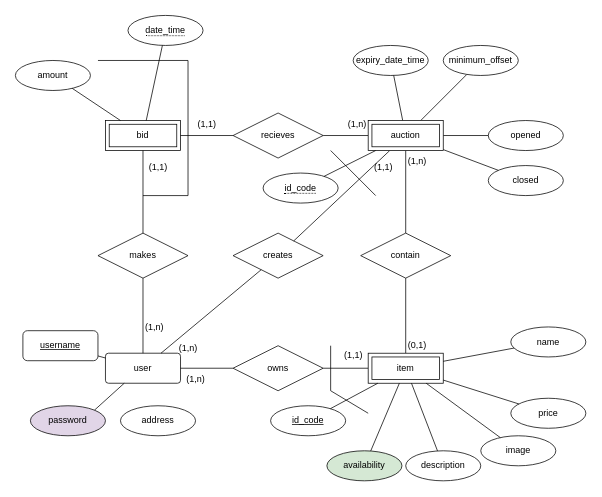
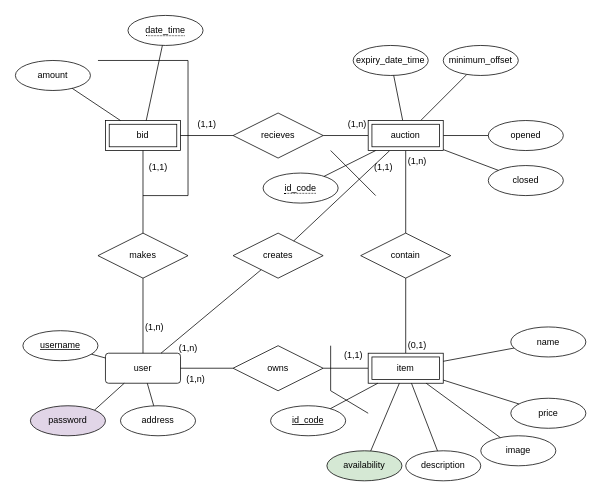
  <mxCell id="0" />
  <mxCell id="1" parent="0" />
  <mxCell id="2" value="user" style="rounded=1;arcSize=10;whiteSpace=wrap;html=1;align=center;" parent="1" vertex="1"><mxGeometry x="140" y="470" width="100" height="40" as="geometry" /></mxCell>
  <mxCell id="3" value="&lt;div&gt;id_code&lt;/div&gt;" style="ellipse;whiteSpace=wrap;html=1;align=center;fontStyle=4;" parent="1" vertex="1"><mxGeometry x="360" y="540" width="100" height="40" as="geometry" /></mxCell>
  <mxCell id="4" value="price" style="ellipse;whiteSpace=wrap;html=1;align=center;" parent="1" vertex="1"><mxGeometry x="680" y="530" width="100" height="40" as="geometry" /></mxCell>
  <mxCell id="5" value="image" style="ellipse;whiteSpace=wrap;html=1;align=center;" parent="1" vertex="1"><mxGeometry x="640" y="580" width="100" height="40" as="geometry" /></mxCell>
  <mxCell id="6" value="description" style="ellipse;whiteSpace=wrap;html=1;align=center;" parent="1" vertex="1"><mxGeometry x="540" y="600" width="100" height="40" as="geometry" /></mxCell>
  <mxCell id="7" value="name" style="ellipse;whiteSpace=wrap;html=1;align=center;" parent="1" vertex="1"><mxGeometry x="680" y="435" width="100" height="40" as="geometry" /></mxCell>
  <mxCell id="8" value="contain" style="shape=rhombus;perimeter=rhombusPerimeter;whiteSpace=wrap;html=1;align=center;" parent="1" vertex="1"><mxGeometry x="480" y="310" width="120" height="60" as="geometry" /></mxCell>
  <mxCell id="9" value="" style="endArrow=none;html=1;rounded=0;exitX=0.5;exitY=1;exitDx=0;exitDy=0;" parent="1" target="8" edge="1"><mxGeometry relative="1" as="geometry"><mxPoint x="540" y="200" as="sourcePoint" /><mxPoint x="510" y="440" as="targetPoint" /></mxGeometry></mxCell>
  <mxCell id="10" value="(1,n)" style="text;html=1;align=center;verticalAlign=middle;resizable=0;points=[];autosize=1;strokeColor=none;fillColor=none;" parent="1" vertex="1"><mxGeometry x="530" y="200" width="50" height="30" as="geometry" /></mxCell>
  <mxCell id="11" value="" style="endArrow=none;html=1;rounded=0;entryX=0.5;entryY=1;entryDx=0;entryDy=0;exitX=0.5;exitY=0;exitDx=0;exitDy=0;" parent="1" target="8" edge="1"><mxGeometry relative="1" as="geometry"><mxPoint x="540" y="470" as="sourcePoint" /><mxPoint x="510" y="440" as="targetPoint" /></mxGeometry></mxCell>
  <mxCell id="12" value="(0,1)" style="text;html=1;align=center;verticalAlign=middle;resizable=0;points=[];autosize=1;strokeColor=none;fillColor=none;" parent="1" vertex="1"><mxGeometry x="530" y="445" width="50" height="30" as="geometry" /></mxCell>
  <mxCell id="13" value="amount" style="ellipse;whiteSpace=wrap;html=1;align=center;" parent="1" vertex="1"><mxGeometry x="20" y="80" width="100" height="40" as="geometry" /></mxCell>
  <mxCell id="14" value="availability" style="ellipse;whiteSpace=wrap;html=1;align=center;fillColor=#d5e8d4;" parent="1" vertex="1"><mxGeometry x="435" y="600" width="100" height="40" as="geometry" /></mxCell>
  <mxCell id="15" value="&lt;div&gt;expiry_date_time&lt;/div&gt;" style="ellipse;whiteSpace=wrap;html=1;align=center;" parent="1" vertex="1"><mxGeometry x="470" y="60" width="100" height="40" as="geometry" /></mxCell>
  <mxCell id="16" value="closed" style="ellipse;whiteSpace=wrap;html=1;align=center;" parent="1" vertex="1"><mxGeometry x="650" y="220" width="100" height="40" as="geometry" /></mxCell>
  <mxCell id="17" value="minimum_offset" style="ellipse;whiteSpace=wrap;html=1;align=center;" parent="1" vertex="1"><mxGeometry x="590" y="60" width="100" height="40" as="geometry" /></mxCell>
  <mxCell id="18" value="opened" style="ellipse;whiteSpace=wrap;html=1;align=center;" parent="1" vertex="1"><mxGeometry x="650" y="160" width="100" height="40" as="geometry" /></mxCell>
  <mxCell id="19" value="&lt;div&gt;address&lt;/div&gt;" style="ellipse;whiteSpace=wrap;html=1;align=center;" parent="1" vertex="1"><mxGeometry x="160" y="540" width="100" height="40" as="geometry" /></mxCell>
- <mxCell id="20" value="username" style="whiteSpace=wrap;html=1;align=center;fontStyle=4;rounded=1;" parent="1" vertex="1"><mxGeometry x="30" y="440" width="100" height="40" as="geometry" /></mxCell>
+ <mxCell id="20" value="username" style="ellipse;whiteSpace=wrap;html=1;align=center;fontStyle=4;" parent="1" vertex="1"><mxGeometry x="30" y="440" width="100" height="40" as="geometry" /></mxCell>
  <mxCell id="21" value="recieves" style="shape=rhombus;perimeter=rhombusPerimeter;whiteSpace=wrap;html=1;align=center;" parent="1" vertex="1"><mxGeometry x="310" y="150" width="120" height="60" as="geometry" /></mxCell>
  <mxCell id="22" value="makes" style="shape=rhombus;perimeter=rhombusPerimeter;whiteSpace=wrap;html=1;align=center;" parent="1" vertex="1"><mxGeometry x="130" y="310" width="120" height="60" as="geometry" /></mxCell>
+ <mxCell id="23" value="" style="endArrow=none;html=1;rounded=0;" parent="1" source="2" target="19" edge="1"><mxGeometry relative="1" as="geometry"><mxPoint x="350" y="350" as="sourcePoint" /><mxPoint x="510" y="350" as="targetPoint" /></mxGeometry></mxCell>
  <mxCell id="24" value="" style="endArrow=none;html=1;rounded=0;entryX=0.5;entryY=1;entryDx=0;entryDy=0;" parent="1" source="2" target="22" edge="1"><mxGeometry relative="1" as="geometry"><mxPoint x="350" y="350" as="sourcePoint" /><mxPoint x="510" y="350" as="targetPoint" /></mxGeometry></mxCell>
  <mxCell id="25" value="" style="endArrow=none;html=1;rounded=0;" parent="1" target="21" edge="1"><mxGeometry relative="1" as="geometry"><mxPoint x="490" y="180" as="sourcePoint" /><mxPoint x="510" y="350" as="targetPoint" /></mxGeometry></mxCell>
  <mxCell id="26" value="" style="endArrow=none;html=1;rounded=0;" parent="1" source="17" edge="1"><mxGeometry relative="1" as="geometry"><mxPoint x="350" y="350" as="sourcePoint" /><mxPoint x="560" y="160" as="targetPoint" /></mxGeometry></mxCell>
  <mxCell id="27" value="" style="endArrow=none;html=1;rounded=0;" parent="1" source="15" edge="1"><mxGeometry relative="1" as="geometry"><mxPoint x="350" y="350" as="sourcePoint" /><mxPoint x="536" y="160" as="targetPoint" /></mxGeometry></mxCell>
  <mxCell id="28" value="" style="endArrow=none;html=1;rounded=0;" parent="1" source="18" edge="1"><mxGeometry relative="1" as="geometry"><mxPoint x="350" y="350" as="sourcePoint" /><mxPoint x="590" y="180" as="targetPoint" /></mxGeometry></mxCell>
  <mxCell id="29" value="" style="endArrow=none;html=1;rounded=0;" parent="1" source="16" edge="1"><mxGeometry relative="1" as="geometry"><mxPoint x="350" y="350" as="sourcePoint" /><mxPoint x="590" y="198.75" as="targetPoint" /></mxGeometry></mxCell>
  <mxCell id="30" value="" style="endArrow=none;html=1;rounded=0;" parent="1" source="2" target="20" edge="1"><mxGeometry relative="1" as="geometry"><mxPoint x="350" y="360" as="sourcePoint" /><mxPoint x="510" y="360" as="targetPoint" /></mxGeometry></mxCell>
  <mxCell id="31" value="(1,n)" style="text;html=1;align=center;verticalAlign=middle;resizable=0;points=[];autosize=1;strokeColor=none;fillColor=none;" parent="1" vertex="1"><mxGeometry x="180" y="420" width="50" height="30" as="geometry" /></mxCell>
  <mxCell id="32" value="(1,1)" style="text;html=1;align=center;verticalAlign=middle;resizable=0;points=[];autosize=1;strokeColor=none;fillColor=none;" parent="1" vertex="1"><mxGeometry x="185" y="208" width="50" height="30" as="geometry" /></mxCell>
  <mxCell id="33" value="(1,1)" style="text;html=1;align=center;verticalAlign=middle;resizable=0;points=[];autosize=1;strokeColor=none;fillColor=none;" parent="1" vertex="1"><mxGeometry x="250" y="150" width="50" height="30" as="geometry" /></mxCell>
  <mxCell id="34" value="(1,n)" style="text;html=1;align=center;verticalAlign=middle;resizable=0;points=[];autosize=1;strokeColor=none;fillColor=none;" parent="1" vertex="1"><mxGeometry x="450" y="150" width="50" height="30" as="geometry" /></mxCell>
  <mxCell id="35" value="creates" style="shape=rhombus;perimeter=rhombusPerimeter;whiteSpace=wrap;html=1;align=center;" parent="1" vertex="1"><mxGeometry x="310" y="310" width="120" height="60" as="geometry" /></mxCell>
  <mxCell id="36" value="" style="endArrow=none;html=1;rounded=0;" parent="1" source="35" edge="1"><mxGeometry relative="1" as="geometry"><mxPoint x="350" y="440" as="sourcePoint" /><mxPoint x="518.75" y="200" as="targetPoint" /></mxGeometry></mxCell>
  <mxCell id="37" value="" style="endArrow=none;html=1;rounded=0;" parent="1" source="2" target="35" edge="1"><mxGeometry relative="1" as="geometry"><mxPoint x="350" y="440" as="sourcePoint" /><mxPoint x="510" y="440" as="targetPoint" /></mxGeometry></mxCell>
  <mxCell id="38" value="(1,n)" style="text;html=1;align=center;verticalAlign=middle;resizable=0;points=[];autosize=1;strokeColor=none;fillColor=none;" parent="1" vertex="1"><mxGeometry x="225" y="448" width="50" height="30" as="geometry" /></mxCell>
  <mxCell id="39" value="(1,1)" style="text;html=1;align=center;verticalAlign=middle;resizable=0;points=[];autosize=1;strokeColor=none;fillColor=none;" parent="1" vertex="1"><mxGeometry x="485" y="208" width="50" height="30" as="geometry" /></mxCell>
  <mxCell id="40" value="auction" style="shape=ext;margin=3;double=1;whiteSpace=wrap;html=1;align=center;" parent="1" vertex="1"><mxGeometry x="490" y="160" width="100" height="40" as="geometry" /></mxCell>
  <mxCell id="41" value="bid" style="shape=ext;margin=3;double=1;whiteSpace=wrap;html=1;align=center;" parent="1" vertex="1"><mxGeometry x="140" y="160" width="100" height="40" as="geometry" /></mxCell>
  <mxCell id="42" value="" style="endArrow=none;html=1;rounded=0;" parent="1" source="41" target="21" edge="1"><mxGeometry relative="1" as="geometry"><mxPoint x="350" y="440" as="sourcePoint" /><mxPoint x="510" y="440" as="targetPoint" /></mxGeometry></mxCell>
  <mxCell id="43" value="" style="endArrow=none;html=1;rounded=0;" parent="1" source="41" target="13" edge="1"><mxGeometry relative="1" as="geometry"><mxPoint x="310" y="420" as="sourcePoint" /><mxPoint x="470" y="420" as="targetPoint" /></mxGeometry></mxCell>
  <mxCell id="44" value="" style="endArrow=none;html=1;rounded=0;" parent="1" source="41" target="22" edge="1"><mxGeometry relative="1" as="geometry"><mxPoint x="350" y="440" as="sourcePoint" /><mxPoint x="510" y="440" as="targetPoint" /></mxGeometry></mxCell>
  <mxCell id="45" value="&lt;span style=&quot;border-bottom: 1px dotted&quot;&gt;id_code&lt;/span&gt;" style="ellipse;whiteSpace=wrap;html=1;align=center;" parent="1" vertex="1"><mxGeometry x="350" y="230" width="100" height="40" as="geometry" /></mxCell>
  <mxCell id="46" value="&lt;span style=&quot;border-bottom: 1px dotted&quot;&gt;date_time&lt;/span&gt;" style="ellipse;whiteSpace=wrap;html=1;align=center;" parent="1" vertex="1"><mxGeometry x="170" y="20" width="100" height="40" as="geometry" /></mxCell>
  <mxCell id="47" value="" style="endArrow=none;html=1;rounded=0;" parent="1" source="45" target="40" edge="1"><mxGeometry relative="1" as="geometry"><mxPoint x="350" y="440" as="sourcePoint" /><mxPoint x="510" y="440" as="targetPoint" /></mxGeometry></mxCell>
  <mxCell id="48" value="" style="endArrow=none;html=1;rounded=0;" parent="1" source="46" target="41" edge="1"><mxGeometry relative="1" as="geometry"><mxPoint x="350" y="440" as="sourcePoint" /><mxPoint x="510" y="440" as="targetPoint" /></mxGeometry></mxCell>
  <mxCell id="49" value="" style="endArrow=none;html=1;rounded=0;" parent="1" edge="1"><mxGeometry relative="1" as="geometry"><mxPoint x="190" y="260" as="sourcePoint" /><mxPoint x="130" y="80" as="targetPoint" /><Array as="points"><mxPoint x="250" y="260" /><mxPoint x="250" y="80" /></Array></mxGeometry></mxCell>
  <mxCell id="50" value="" style="endArrow=none;html=1;rounded=0;" parent="1" edge="1"><mxGeometry relative="1" as="geometry"><mxPoint x="440" y="200" as="sourcePoint" /><mxPoint x="500" y="260" as="targetPoint" /></mxGeometry></mxCell>
  <mxCell id="51" value="owns" style="shape=rhombus;perimeter=rhombusPerimeter;whiteSpace=wrap;html=1;align=center;" parent="1" vertex="1"><mxGeometry x="310" y="460" width="120" height="60" as="geometry" /></mxCell>
  <mxCell id="52" value="" style="endArrow=none;html=1;rounded=0;" parent="1" source="2" target="51" edge="1"><mxGeometry relative="1" as="geometry"><mxPoint x="350" y="440" as="sourcePoint" /><mxPoint x="510" y="440" as="targetPoint" /></mxGeometry></mxCell>
  <mxCell id="53" value="" style="endArrow=none;html=1;rounded=0;" parent="1" source="51" edge="1"><mxGeometry relative="1" as="geometry"><mxPoint x="350" y="440" as="sourcePoint" /><mxPoint x="490" y="490" as="targetPoint" /></mxGeometry></mxCell>
  <mxCell id="54" value="(1,1)" style="text;html=1;align=center;verticalAlign=middle;resizable=0;points=[];autosize=1;strokeColor=none;fillColor=none;" parent="1" vertex="1"><mxGeometry x="445" y="458" width="50" height="30" as="geometry" /></mxCell>
  <mxCell id="55" value="(1,n)" style="text;html=1;align=center;verticalAlign=middle;resizable=0;points=[];autosize=1;strokeColor=none;fillColor=none;" parent="1" vertex="1"><mxGeometry x="235" y="490" width="50" height="30" as="geometry" /></mxCell>
  <mxCell id="56" value="item" style="shape=ext;margin=3;double=1;whiteSpace=wrap;html=1;align=center;" parent="1" vertex="1"><mxGeometry x="490" y="470" width="100" height="40" as="geometry" /></mxCell>
  <mxCell id="57" value="" style="endArrow=none;html=1;rounded=0;" parent="1" source="3" target="56" edge="1"><mxGeometry relative="1" as="geometry"><mxPoint x="350" y="440" as="sourcePoint" /><mxPoint x="510" y="440" as="targetPoint" /></mxGeometry></mxCell>
  <mxCell id="58" value="" style="endArrow=none;html=1;rounded=0;" parent="1" source="7" target="56" edge="1"><mxGeometry relative="1" as="geometry"><mxPoint x="350" y="440" as="sourcePoint" /><mxPoint x="510" y="440" as="targetPoint" /></mxGeometry></mxCell>
  <mxCell id="59" value="" style="endArrow=none;html=1;rounded=0;" parent="1" source="56" target="4" edge="1"><mxGeometry relative="1" as="geometry"><mxPoint x="540" y="490" as="sourcePoint" /><mxPoint x="510" y="440" as="targetPoint" /></mxGeometry></mxCell>
  <mxCell id="60" value="" style="endArrow=none;html=1;rounded=0;" parent="1" source="56" target="5" edge="1"><mxGeometry relative="1" as="geometry"><mxPoint x="350" y="440" as="sourcePoint" /><mxPoint x="510" y="440" as="targetPoint" /></mxGeometry></mxCell>
  <mxCell id="61" value="" style="endArrow=none;html=1;rounded=0;" parent="1" source="56" target="6" edge="1"><mxGeometry relative="1" as="geometry"><mxPoint x="350" y="440" as="sourcePoint" /><mxPoint x="510" y="440" as="targetPoint" /></mxGeometry></mxCell>
  <mxCell id="62" value="" style="endArrow=none;html=1;rounded=0;" parent="1" source="56" target="14" edge="1"><mxGeometry relative="1" as="geometry"><mxPoint x="350" y="440" as="sourcePoint" /><mxPoint x="510" y="440" as="targetPoint" /></mxGeometry></mxCell>
  <mxCell id="63" value="" style="endArrow=none;html=1;rounded=0;" parent="1" edge="1"><mxGeometry relative="1" as="geometry"><mxPoint x="440" y="460" as="sourcePoint" /><mxPoint x="490" y="550" as="targetPoint" /><Array as="points"><mxPoint x="440" y="520" /></Array></mxGeometry></mxCell>
  <mxCell id="64" value="&lt;div&gt;password&lt;/div&gt;" style="ellipse;whiteSpace=wrap;html=1;align=center;fillColor=#e1d5e7;" vertex="1" parent="1"><mxGeometry x="40" y="540" width="100" height="40" as="geometry" /></mxCell>
  <mxCell id="65" value="" style="endArrow=none;html=1;rounded=0;exitX=0.25;exitY=1;exitDx=0;exitDy=0;entryX=1;entryY=0;entryDx=0;entryDy=0;" edge="1" parent="1" source="2" target="64"><mxGeometry relative="1" as="geometry"><mxPoint x="206" y="520" as="sourcePoint" /><mxPoint x="214" y="550" as="targetPoint" /></mxGeometry></mxCell>
